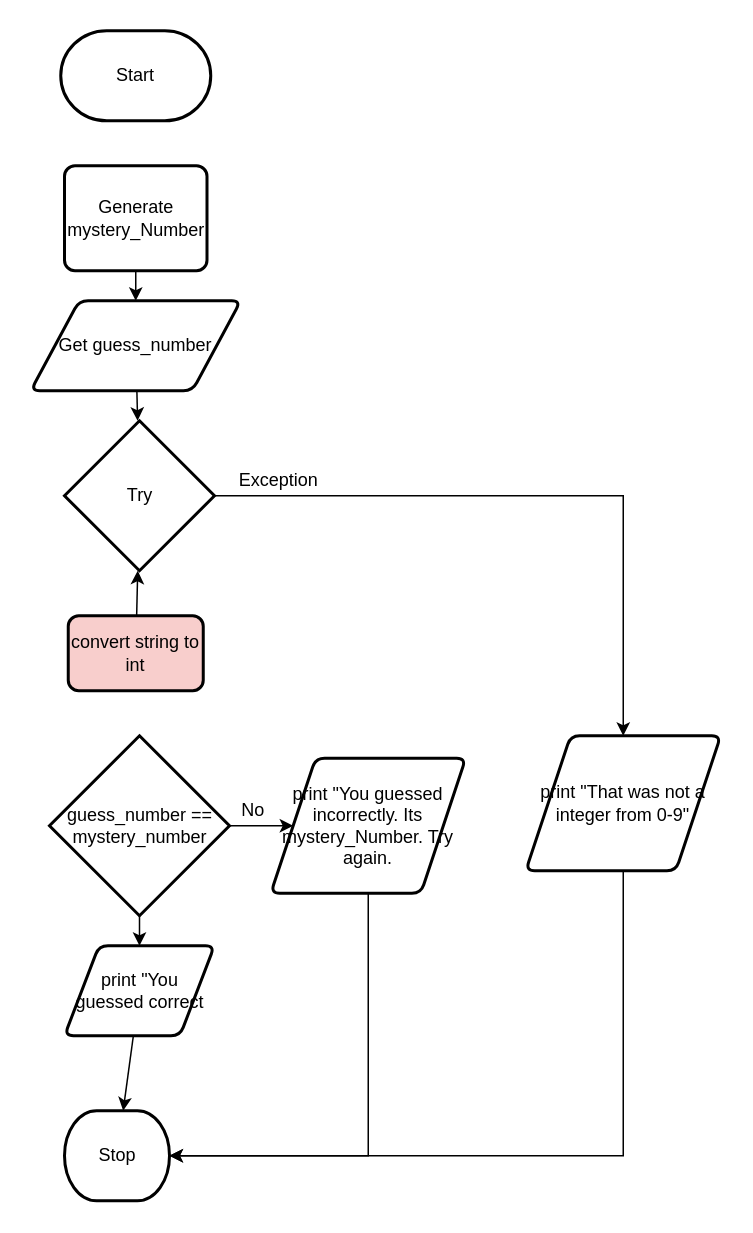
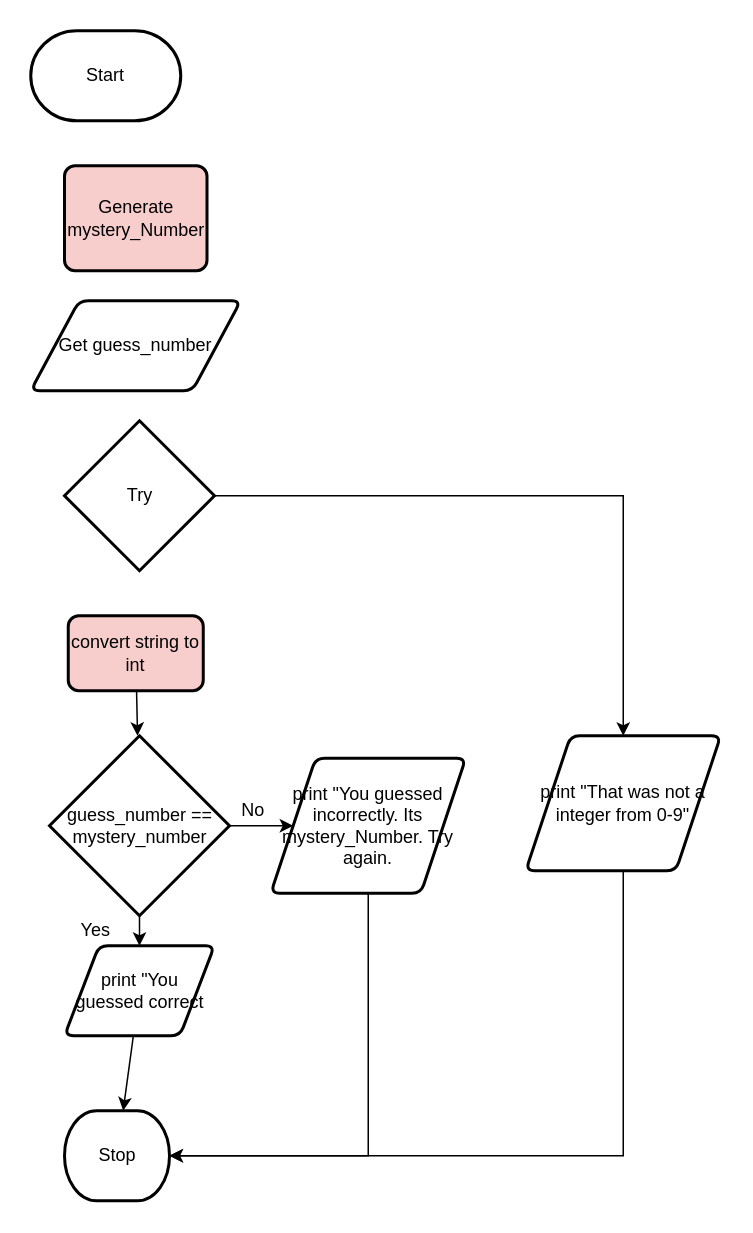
  <mxCell id="0" />
  <mxCell id="1" parent="0" />
- <mxCell id="2" value="Start" style="strokeWidth=2;html=1;shape=mxgraph.flowchart.terminator;whiteSpace=wrap;" parent="1" vertex="1"><mxGeometry x="40" y="20" width="100" height="60" as="geometry" /></mxCell>
- <mxCell id="3" style="edgeStyle=none;rounded=0;html=1;" parent="1" source="4" target="18" edge="1"><mxGeometry relative="1" as="geometry" /></mxCell>
+ <mxCell id="2" value="Start" style="strokeWidth=2;html=1;shape=mxgraph.flowchart.terminator;whiteSpace=wrap;" parent="1" vertex="1"><mxGeometry x="20" y="20" width="100" height="60" as="geometry" /></mxCell>
  <mxCell id="4" value="Get guess_number" style="shape=parallelogram;html=1;strokeWidth=2;perimeter=parallelogramPerimeter;whiteSpace=wrap;rounded=1;arcSize=12;size=0.23;" parent="1" vertex="1"><mxGeometry x="20" y="200" width="140" height="60" as="geometry" /></mxCell>
  <mxCell id="5" style="edgeStyle=none;html=1;" parent="1" source="6" target="7" edge="1"><mxGeometry relative="1" as="geometry"><mxPoint x="90" y="470" as="targetPoint" /></mxGeometry></mxCell>
  <mxCell id="6" value="print &quot;You guessed correct" style="shape=parallelogram;html=1;strokeWidth=2;perimeter=parallelogramPerimeter;whiteSpace=wrap;rounded=1;arcSize=12;size=0.23;" parent="1" vertex="1"><mxGeometry x="42.5" y="630" width="100" height="60" as="geometry" /></mxCell>
  <mxCell id="7" value="Stop" style="strokeWidth=2;html=1;shape=mxgraph.flowchart.terminator;whiteSpace=wrap;" parent="1" vertex="1"><mxGeometry x="42.5" y="740" width="70" height="60" as="geometry" /></mxCell>
  <mxCell id="8" style="edgeStyle=none;rounded=0;html=1;" parent="1" source="10" target="6" edge="1"><mxGeometry relative="1" as="geometry" /></mxCell>
  <mxCell id="9" style="edgeStyle=none;rounded=0;html=1;entryX=0;entryY=0.5;entryDx=0;entryDy=0;" parent="1" source="10" target="12" edge="1"><mxGeometry relative="1" as="geometry" /></mxCell>
  <mxCell id="10" value="&lt;span&gt;guess_number == mystery_number&lt;/span&gt;" style="strokeWidth=2;html=1;shape=mxgraph.flowchart.decision;whiteSpace=wrap;" parent="1" vertex="1"><mxGeometry x="32.5" y="490" width="120" height="120" as="geometry" /></mxCell>
  <mxCell id="11" style="edgeStyle=none;rounded=0;html=1;entryX=1;entryY=0.5;entryDx=0;entryDy=0;entryPerimeter=0;" parent="1" source="12" target="7" edge="1"><mxGeometry relative="1" as="geometry"><Array as="points"><mxPoint x="245" y="770" /></Array></mxGeometry></mxCell>
  <mxCell id="12" value="print &quot;You guessed incorrectly. Its mystery_Number. Try again." style="shape=parallelogram;html=1;strokeWidth=2;perimeter=parallelogramPerimeter;whiteSpace=wrap;rounded=1;arcSize=12;size=0.23;" parent="1" vertex="1"><mxGeometry x="180" y="505" width="130" height="90" as="geometry" /></mxCell>
- <mxCell id="13" style="edgeStyle=none;html=1;exitX=0.5;exitY=1;exitDx=0;exitDy=0;" parent="1" source="14" target="4" edge="1"><mxGeometry relative="1" as="geometry"><mxPoint x="90" y="170" as="sourcePoint" /></mxGeometry></mxCell>
- <mxCell id="14" value="&lt;span&gt;Generate mystery_Number&lt;/span&gt;" style="rounded=1;whiteSpace=wrap;html=1;absoluteArcSize=1;arcSize=14;strokeWidth=2;" parent="1" vertex="1"><mxGeometry x="42.5" y="110" width="95" height="70" as="geometry" /></mxCell>
+ <mxCell id="14" value="&lt;span&gt;Generate mystery_Number&lt;/span&gt;" style="rounded=1;whiteSpace=wrap;html=1;absoluteArcSize=1;arcSize=14;strokeWidth=2;fillColor=#f8cecc;" parent="1" vertex="1"><mxGeometry x="42.5" y="110" width="95" height="70" as="geometry" /></mxCell>
  <mxCell id="15" style="edgeStyle=none;rounded=0;html=1;entryX=1;entryY=0.5;entryDx=0;entryDy=0;entryPerimeter=0;" parent="1" source="16" target="7" edge="1"><mxGeometry relative="1" as="geometry"><Array as="points"><mxPoint x="415" y="770" /></Array></mxGeometry></mxCell>
  <mxCell id="16" value="print &quot;That was not a integer from 0-9&quot;" style="shape=parallelogram;html=1;strokeWidth=2;perimeter=parallelogramPerimeter;whiteSpace=wrap;rounded=1;arcSize=12;size=0.23;" parent="1" vertex="1"><mxGeometry x="350" y="490" width="130" height="90" as="geometry" /></mxCell>
  <mxCell id="17" style="edgeStyle=none;html=1;entryX=0.5;entryY=0;entryDx=0;entryDy=0;rounded=0;" edge="1" parent="1" source="18" target="16"><mxGeometry relative="1" as="geometry"><Array as="points"><mxPoint x="415" y="330" /></Array></mxGeometry></mxCell>
  <mxCell id="18" value="Try" style="strokeWidth=2;html=1;shape=mxgraph.flowchart.decision;whiteSpace=wrap;" parent="1" vertex="1"><mxGeometry x="42.5" y="280" width="100" height="100" as="geometry" /></mxCell>
+ <mxCell id="19" value="Yes&lt;br&gt;" style="text;html=1;align=center;verticalAlign=middle;resizable=0;points=[];autosize=1;strokeColor=none;fillColor=none;" parent="1" vertex="1"><mxGeometry x="42.5" y="610" width="40" height="20" as="geometry" /></mxCell>
  <mxCell id="20" value="No" style="text;html=1;align=center;verticalAlign=middle;resizable=0;points=[];autosize=1;strokeColor=none;fillColor=none;" parent="1" vertex="1"><mxGeometry x="152.5" y="530" width="30" height="20" as="geometry" /></mxCell>
- <mxCell id="21" value="Exception" style="text;html=1;align=center;verticalAlign=middle;resizable=0;points=[];autosize=1;strokeColor=none;fillColor=none;" parent="1" vertex="1"><mxGeometry x="150" y="310" width="70" height="20" as="geometry" /></mxCell>
- <mxCell id="22" style="edgeStyle=none;rounded=0;html=1;" edge="1" parent="1" source="23" target="18"><mxGeometry relative="1" as="geometry" /></mxCell>
+ <mxCell id="22" style="edgeStyle=none;rounded=0;html=1;" edge="1" parent="1" source="23" target="10"><mxGeometry relative="1" as="geometry" /></mxCell>
  <mxCell id="23" value="&lt;span&gt;convert string to int&lt;/span&gt;" style="rounded=1;whiteSpace=wrap;html=1;absoluteArcSize=1;arcSize=14;strokeWidth=2;fillColor=#f8cecc;" vertex="1" parent="1"><mxGeometry x="45" y="410" width="90" height="50" as="geometry" /></mxCell>
